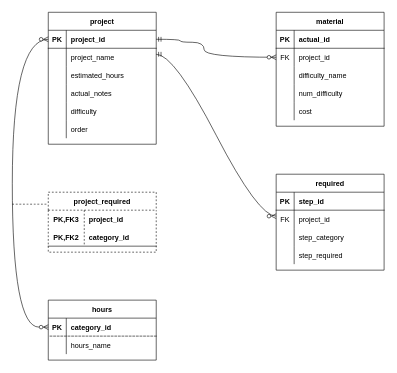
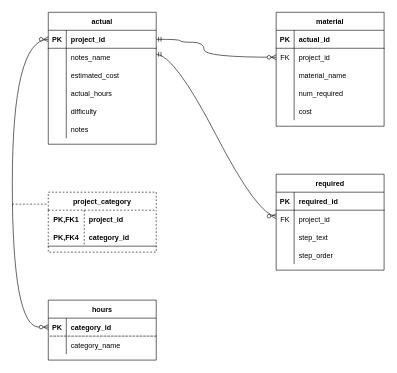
  <mxCell id="0" />
  <mxCell id="1" parent="0" />
- <mxCell id="2" value="project" style="shape=table;startSize=30;container=1;collapsible=1;childLayout=tableLayout;fixedRows=1;rowLines=0;fontStyle=1;align=center;resizeLast=1;" vertex="1" parent="1"><mxGeometry x="80" y="20" width="180" height="220" as="geometry" /></mxCell>
+ <mxCell id="2" value="actual" style="shape=table;startSize=30;container=1;collapsible=1;childLayout=tableLayout;fixedRows=1;rowLines=0;fontStyle=1;align=center;resizeLast=1;" vertex="1" parent="1"><mxGeometry x="80" y="20" width="180" height="220" as="geometry" /></mxCell>
  <mxCell id="3" value="" style="shape=tableRow;horizontal=0;startSize=0;swimlaneHead=0;swimlaneBody=0;fillColor=none;collapsible=0;dropTarget=0;points=[[0,0.5],[1,0.5]];portConstraint=eastwest;top=0;left=0;right=0;bottom=1;" vertex="1" parent="2"><mxGeometry y="30" width="180" height="30" as="geometry" /></mxCell>
  <mxCell id="4" value="PK" style="shape=partialRectangle;connectable=0;fillColor=none;top=0;left=0;bottom=0;right=0;fontStyle=1;overflow=hidden;" vertex="1" parent="3"><mxGeometry width="30" height="30" as="geometry"><mxRectangle width="30" height="30" as="alternateBounds" /></mxGeometry></mxCell>
  <mxCell id="5" value="project_id" style="shape=partialRectangle;connectable=0;fillColor=none;top=0;left=0;bottom=0;right=0;align=left;spacingLeft=6;fontStyle=1;overflow=hidden;" vertex="1" parent="3"><mxGeometry x="30" width="150" height="30" as="geometry"><mxRectangle width="150" height="30" as="alternateBounds" /></mxGeometry></mxCell>
  <mxCell id="6" value="" style="shape=tableRow;horizontal=0;startSize=0;swimlaneHead=0;swimlaneBody=0;fillColor=none;collapsible=0;dropTarget=0;points=[[0,0.5],[1,0.5]];portConstraint=eastwest;top=0;left=0;right=0;bottom=0;" vertex="1" parent="2"><mxGeometry y="60" width="180" height="30" as="geometry" /></mxCell>
  <mxCell id="7" value="" style="shape=partialRectangle;connectable=0;fillColor=none;top=0;left=0;bottom=0;right=0;editable=1;overflow=hidden;" vertex="1" parent="6"><mxGeometry width="30" height="30" as="geometry"><mxRectangle width="30" height="30" as="alternateBounds" /></mxGeometry></mxCell>
- <mxCell id="8" value="project_name" style="shape=partialRectangle;connectable=0;fillColor=none;top=0;left=0;bottom=0;right=0;align=left;spacingLeft=6;overflow=hidden;" vertex="1" parent="6"><mxGeometry x="30" width="150" height="30" as="geometry"><mxRectangle width="150" height="30" as="alternateBounds" /></mxGeometry></mxCell>
+ <mxCell id="8" value="notes_name" style="shape=partialRectangle;connectable=0;fillColor=none;top=0;left=0;bottom=0;right=0;align=left;spacingLeft=6;overflow=hidden;" vertex="1" parent="6"><mxGeometry x="30" width="150" height="30" as="geometry"><mxRectangle width="150" height="30" as="alternateBounds" /></mxGeometry></mxCell>
  <mxCell id="9" value="" style="shape=tableRow;horizontal=0;startSize=0;swimlaneHead=0;swimlaneBody=0;fillColor=none;collapsible=0;dropTarget=0;points=[[0,0.5],[1,0.5]];portConstraint=eastwest;top=0;left=0;right=0;bottom=0;" vertex="1" parent="2"><mxGeometry y="90" width="180" height="30" as="geometry" /></mxCell>
  <mxCell id="10" value="" style="shape=partialRectangle;connectable=0;fillColor=none;top=0;left=0;bottom=0;right=0;editable=1;overflow=hidden;" vertex="1" parent="9"><mxGeometry width="30" height="30" as="geometry"><mxRectangle width="30" height="30" as="alternateBounds" /></mxGeometry></mxCell>
- <mxCell id="11" value="estimated_hours" style="shape=partialRectangle;connectable=0;fillColor=none;top=0;left=0;bottom=0;right=0;align=left;spacingLeft=6;overflow=hidden;" vertex="1" parent="9"><mxGeometry x="30" width="150" height="30" as="geometry"><mxRectangle width="150" height="30" as="alternateBounds" /></mxGeometry></mxCell>
+ <mxCell id="11" value="estimated_cost" style="shape=partialRectangle;connectable=0;fillColor=none;top=0;left=0;bottom=0;right=0;align=left;spacingLeft=6;overflow=hidden;" vertex="1" parent="9"><mxGeometry x="30" width="150" height="30" as="geometry"><mxRectangle width="150" height="30" as="alternateBounds" /></mxGeometry></mxCell>
  <mxCell id="12" value="" style="shape=tableRow;horizontal=0;startSize=0;swimlaneHead=0;swimlaneBody=0;fillColor=none;collapsible=0;dropTarget=0;points=[[0,0.5],[1,0.5]];portConstraint=eastwest;top=0;left=0;right=0;bottom=0;" vertex="1" parent="2"><mxGeometry y="120" width="180" height="30" as="geometry" /></mxCell>
  <mxCell id="13" value="" style="shape=partialRectangle;connectable=0;fillColor=none;top=0;left=0;bottom=0;right=0;editable=1;overflow=hidden;" vertex="1" parent="12"><mxGeometry width="30" height="30" as="geometry"><mxRectangle width="30" height="30" as="alternateBounds" /></mxGeometry></mxCell>
- <mxCell id="14" value="actual_notes" style="shape=partialRectangle;connectable=0;fillColor=none;top=0;left=0;bottom=0;right=0;align=left;spacingLeft=6;overflow=hidden;" vertex="1" parent="12"><mxGeometry x="30" width="150" height="30" as="geometry"><mxRectangle width="150" height="30" as="alternateBounds" /></mxGeometry></mxCell>
+ <mxCell id="14" value="actual_hours" style="shape=partialRectangle;connectable=0;fillColor=none;top=0;left=0;bottom=0;right=0;align=left;spacingLeft=6;overflow=hidden;" vertex="1" parent="12"><mxGeometry x="30" width="150" height="30" as="geometry"><mxRectangle width="150" height="30" as="alternateBounds" /></mxGeometry></mxCell>
  <mxCell id="15" style="shape=tableRow;horizontal=0;startSize=0;swimlaneHead=0;swimlaneBody=0;fillColor=none;collapsible=0;dropTarget=0;points=[[0,0.5],[1,0.5]];portConstraint=eastwest;top=0;left=0;right=0;bottom=0;" vertex="1" parent="2"><mxGeometry y="150" width="180" height="30" as="geometry" /></mxCell>
  <mxCell id="16" style="shape=partialRectangle;connectable=0;fillColor=none;top=0;left=0;bottom=0;right=0;editable=1;overflow=hidden;" vertex="1" parent="15"><mxGeometry width="30" height="30" as="geometry"><mxRectangle width="30" height="30" as="alternateBounds" /></mxGeometry></mxCell>
  <mxCell id="17" value="difficulty" style="shape=partialRectangle;connectable=0;fillColor=none;top=0;left=0;bottom=0;right=0;align=left;spacingLeft=6;overflow=hidden;" vertex="1" parent="15"><mxGeometry x="30" width="150" height="30" as="geometry"><mxRectangle width="150" height="30" as="alternateBounds" /></mxGeometry></mxCell>
  <mxCell id="18" style="shape=tableRow;horizontal=0;startSize=0;swimlaneHead=0;swimlaneBody=0;fillColor=none;collapsible=0;dropTarget=0;points=[[0,0.5],[1,0.5]];portConstraint=eastwest;top=0;left=0;right=0;bottom=0;" vertex="1" parent="2"><mxGeometry y="180" width="180" height="30" as="geometry" /></mxCell>
  <mxCell id="19" style="shape=partialRectangle;connectable=0;fillColor=none;top=0;left=0;bottom=0;right=0;editable=1;overflow=hidden;" vertex="1" parent="18"><mxGeometry width="30" height="30" as="geometry"><mxRectangle width="30" height="30" as="alternateBounds" /></mxGeometry></mxCell>
- <mxCell id="20" value="order" style="shape=partialRectangle;connectable=0;fillColor=none;top=0;left=0;bottom=0;right=0;align=left;spacingLeft=6;overflow=hidden;" vertex="1" parent="18"><mxGeometry x="30" width="150" height="30" as="geometry"><mxRectangle width="150" height="30" as="alternateBounds" /></mxGeometry></mxCell>
- <mxCell id="21" value="project_required" style="shape=table;startSize=30;container=1;collapsible=1;childLayout=tableLayout;fixedRows=1;rowLines=0;fontStyle=1;align=center;resizeLast=1;dashed=1;" vertex="1" parent="1"><mxGeometry x="80" y="320" width="180" height="100" as="geometry" /></mxCell>
+ <mxCell id="20" value="notes" style="shape=partialRectangle;connectable=0;fillColor=none;top=0;left=0;bottom=0;right=0;align=left;spacingLeft=6;overflow=hidden;" vertex="1" parent="18"><mxGeometry x="30" width="150" height="30" as="geometry"><mxRectangle width="150" height="30" as="alternateBounds" /></mxGeometry></mxCell>
+ <mxCell id="21" value="project_category" style="shape=table;startSize=30;container=1;collapsible=1;childLayout=tableLayout;fixedRows=1;rowLines=0;fontStyle=1;align=center;resizeLast=1;dashed=1;" vertex="1" parent="1"><mxGeometry x="80" y="320" width="180" height="100" as="geometry" /></mxCell>
  <mxCell id="22" value="" style="shape=tableRow;horizontal=0;startSize=0;swimlaneHead=0;swimlaneBody=0;fillColor=none;collapsible=0;dropTarget=0;points=[[0,0.5],[1,0.5]];portConstraint=eastwest;top=0;left=0;right=0;bottom=0;" vertex="1" parent="21"><mxGeometry y="30" width="180" height="30" as="geometry" /></mxCell>
- <mxCell id="23" value="PK,FK3" style="shape=partialRectangle;connectable=0;fillColor=none;top=0;left=0;bottom=0;right=0;fontStyle=1;overflow=hidden;" vertex="1" parent="22"><mxGeometry width="60" height="30" as="geometry"><mxRectangle width="60" height="30" as="alternateBounds" /></mxGeometry></mxCell>
+ <mxCell id="23" value="PK,FK1" style="shape=partialRectangle;connectable=0;fillColor=none;top=0;left=0;bottom=0;right=0;fontStyle=1;overflow=hidden;" vertex="1" parent="22"><mxGeometry width="60" height="30" as="geometry"><mxRectangle width="60" height="30" as="alternateBounds" /></mxGeometry></mxCell>
  <mxCell id="24" value="project_id" style="shape=partialRectangle;connectable=0;fillColor=none;top=0;left=0;bottom=0;right=0;align=left;spacingLeft=6;fontStyle=1;overflow=hidden;" vertex="1" parent="22"><mxGeometry x="60" width="120" height="30" as="geometry"><mxRectangle width="120" height="30" as="alternateBounds" /></mxGeometry></mxCell>
  <mxCell id="25" value="" style="shape=tableRow;horizontal=0;startSize=0;swimlaneHead=0;swimlaneBody=0;fillColor=none;collapsible=0;dropTarget=0;points=[[0,0.5],[1,0.5]];portConstraint=eastwest;top=0;left=0;right=0;bottom=1;" vertex="1" parent="21"><mxGeometry y="60" width="180" height="30" as="geometry" /></mxCell>
- <mxCell id="26" value="PK,FK2" style="shape=partialRectangle;connectable=0;fillColor=none;top=0;left=0;bottom=0;right=0;fontStyle=1;overflow=hidden;" vertex="1" parent="25"><mxGeometry width="60" height="30" as="geometry"><mxRectangle width="60" height="30" as="alternateBounds" /></mxGeometry></mxCell>
+ <mxCell id="26" value="PK,FK4" style="shape=partialRectangle;connectable=0;fillColor=none;top=0;left=0;bottom=0;right=0;fontStyle=1;overflow=hidden;" vertex="1" parent="25"><mxGeometry width="60" height="30" as="geometry"><mxRectangle width="60" height="30" as="alternateBounds" /></mxGeometry></mxCell>
  <mxCell id="27" value="category_id" style="shape=partialRectangle;connectable=0;fillColor=none;top=0;left=0;bottom=0;right=0;align=left;spacingLeft=6;fontStyle=1;overflow=hidden;" vertex="1" parent="25"><mxGeometry x="60" width="120" height="30" as="geometry"><mxRectangle width="120" height="30" as="alternateBounds" /></mxGeometry></mxCell>
  <mxCell id="28" value="hours" style="shape=table;startSize=30;container=1;collapsible=1;childLayout=tableLayout;fixedRows=1;rowLines=0;fontStyle=1;align=center;resizeLast=1;" vertex="1" parent="1"><mxGeometry x="80" y="500" width="180" height="100" as="geometry" /></mxCell>
  <mxCell id="29" value="" style="shape=tableRow;horizontal=0;startSize=0;swimlaneHead=0;swimlaneBody=0;fillColor=none;collapsible=0;dropTarget=0;points=[[0,0.5],[1,0.5]];portConstraint=eastwest;top=0;left=0;right=0;bottom=1;dashed=1;" vertex="1" parent="28"><mxGeometry y="30" width="180" height="30" as="geometry" /></mxCell>
  <mxCell id="30" value="PK" style="shape=partialRectangle;connectable=0;fillColor=none;top=0;left=0;bottom=0;right=0;fontStyle=1;overflow=hidden;dashed=1;" vertex="1" parent="29"><mxGeometry width="30" height="30" as="geometry"><mxRectangle width="30" height="30" as="alternateBounds" /></mxGeometry></mxCell>
  <mxCell id="31" value="category_id" style="shape=partialRectangle;connectable=0;fillColor=none;top=0;left=0;bottom=0;right=0;align=left;spacingLeft=6;fontStyle=1;overflow=hidden;dashed=1;" vertex="1" parent="29"><mxGeometry x="30" width="150" height="30" as="geometry"><mxRectangle width="150" height="30" as="alternateBounds" /></mxGeometry></mxCell>
  <mxCell id="32" value="" style="shape=tableRow;horizontal=0;startSize=0;swimlaneHead=0;swimlaneBody=0;fillColor=none;collapsible=0;dropTarget=0;points=[[0,0.5],[1,0.5]];portConstraint=eastwest;top=0;left=0;right=0;bottom=0;dashed=1;" vertex="1" parent="28"><mxGeometry y="60" width="180" height="30" as="geometry" /></mxCell>
  <mxCell id="33" value="" style="shape=partialRectangle;connectable=0;fillColor=none;top=0;left=0;bottom=0;right=0;editable=1;overflow=hidden;dashed=1;" vertex="1" parent="32"><mxGeometry width="30" height="30" as="geometry"><mxRectangle width="30" height="30" as="alternateBounds" /></mxGeometry></mxCell>
- <mxCell id="34" value="hours_name" style="shape=partialRectangle;connectable=0;fillColor=none;top=0;left=0;bottom=0;right=0;align=left;spacingLeft=6;overflow=hidden;dashed=1;" vertex="1" parent="32"><mxGeometry x="30" width="150" height="30" as="geometry"><mxRectangle width="150" height="30" as="alternateBounds" /></mxGeometry></mxCell>
+ <mxCell id="34" value="category_name" style="shape=partialRectangle;connectable=0;fillColor=none;top=0;left=0;bottom=0;right=0;align=left;spacingLeft=6;overflow=hidden;dashed=1;" vertex="1" parent="32"><mxGeometry x="30" width="150" height="30" as="geometry"><mxRectangle width="150" height="30" as="alternateBounds" /></mxGeometry></mxCell>
  <mxCell id="35" value="material" style="shape=table;startSize=30;container=1;collapsible=1;childLayout=tableLayout;fixedRows=1;rowLines=0;fontStyle=1;align=center;resizeLast=1;" vertex="1" parent="1"><mxGeometry x="460" y="20" width="180" height="190" as="geometry" /></mxCell>
  <mxCell id="36" value="" style="shape=tableRow;horizontal=0;startSize=0;swimlaneHead=0;swimlaneBody=0;fillColor=none;collapsible=0;dropTarget=0;points=[[0,0.5],[1,0.5]];portConstraint=eastwest;top=0;left=0;right=0;bottom=1;" vertex="1" parent="35"><mxGeometry y="30" width="180" height="30" as="geometry" /></mxCell>
  <mxCell id="37" value="PK" style="shape=partialRectangle;connectable=0;fillColor=none;top=0;left=0;bottom=0;right=0;fontStyle=1;overflow=hidden;" vertex="1" parent="36"><mxGeometry width="30" height="30" as="geometry"><mxRectangle width="30" height="30" as="alternateBounds" /></mxGeometry></mxCell>
  <mxCell id="38" value="actual_id" style="shape=partialRectangle;connectable=0;fillColor=none;top=0;left=0;bottom=0;right=0;align=left;spacingLeft=6;fontStyle=1;overflow=hidden;" vertex="1" parent="36"><mxGeometry x="30" width="150" height="30" as="geometry"><mxRectangle width="150" height="30" as="alternateBounds" /></mxGeometry></mxCell>
  <mxCell id="39" value="" style="shape=tableRow;horizontal=0;startSize=0;swimlaneHead=0;swimlaneBody=0;fillColor=none;collapsible=0;dropTarget=0;points=[[0,0.5],[1,0.5]];portConstraint=eastwest;top=0;left=0;right=0;bottom=0;" vertex="1" parent="35"><mxGeometry y="60" width="180" height="30" as="geometry" /></mxCell>
  <mxCell id="40" value="FK" style="shape=partialRectangle;connectable=0;fillColor=none;top=0;left=0;bottom=0;right=0;editable=1;overflow=hidden;" vertex="1" parent="39"><mxGeometry width="30" height="30" as="geometry"><mxRectangle width="30" height="30" as="alternateBounds" /></mxGeometry></mxCell>
  <mxCell id="41" value="project_id" style="shape=partialRectangle;connectable=0;fillColor=none;top=0;left=0;bottom=0;right=0;align=left;spacingLeft=6;overflow=hidden;" vertex="1" parent="39"><mxGeometry x="30" width="150" height="30" as="geometry"><mxRectangle width="150" height="30" as="alternateBounds" /></mxGeometry></mxCell>
  <mxCell id="42" value="" style="shape=tableRow;horizontal=0;startSize=0;swimlaneHead=0;swimlaneBody=0;fillColor=none;collapsible=0;dropTarget=0;points=[[0,0.5],[1,0.5]];portConstraint=eastwest;top=0;left=0;right=0;bottom=0;" vertex="1" parent="35"><mxGeometry y="90" width="180" height="30" as="geometry" /></mxCell>
  <mxCell id="43" value="" style="shape=partialRectangle;connectable=0;fillColor=none;top=0;left=0;bottom=0;right=0;editable=1;overflow=hidden;" vertex="1" parent="42"><mxGeometry width="30" height="30" as="geometry"><mxRectangle width="30" height="30" as="alternateBounds" /></mxGeometry></mxCell>
- <mxCell id="44" value="difficulty_name" style="shape=partialRectangle;connectable=0;fillColor=none;top=0;left=0;bottom=0;right=0;align=left;spacingLeft=6;overflow=hidden;" vertex="1" parent="42"><mxGeometry x="30" width="150" height="30" as="geometry"><mxRectangle width="150" height="30" as="alternateBounds" /></mxGeometry></mxCell>
+ <mxCell id="44" value="material_name" style="shape=partialRectangle;connectable=0;fillColor=none;top=0;left=0;bottom=0;right=0;align=left;spacingLeft=6;overflow=hidden;" vertex="1" parent="42"><mxGeometry x="30" width="150" height="30" as="geometry"><mxRectangle width="150" height="30" as="alternateBounds" /></mxGeometry></mxCell>
  <mxCell id="45" value="" style="shape=tableRow;horizontal=0;startSize=0;swimlaneHead=0;swimlaneBody=0;fillColor=none;collapsible=0;dropTarget=0;points=[[0,0.5],[1,0.5]];portConstraint=eastwest;top=0;left=0;right=0;bottom=0;" vertex="1" parent="35"><mxGeometry y="120" width="180" height="30" as="geometry" /></mxCell>
  <mxCell id="46" value="" style="shape=partialRectangle;connectable=0;fillColor=none;top=0;left=0;bottom=0;right=0;editable=1;overflow=hidden;" vertex="1" parent="45"><mxGeometry width="30" height="30" as="geometry"><mxRectangle width="30" height="30" as="alternateBounds" /></mxGeometry></mxCell>
- <mxCell id="47" value="num_difficulty" style="shape=partialRectangle;connectable=0;fillColor=none;top=0;left=0;bottom=0;right=0;align=left;spacingLeft=6;overflow=hidden;" vertex="1" parent="45"><mxGeometry x="30" width="150" height="30" as="geometry"><mxRectangle width="150" height="30" as="alternateBounds" /></mxGeometry></mxCell>
+ <mxCell id="47" value="num_required" style="shape=partialRectangle;connectable=0;fillColor=none;top=0;left=0;bottom=0;right=0;align=left;spacingLeft=6;overflow=hidden;" vertex="1" parent="45"><mxGeometry x="30" width="150" height="30" as="geometry"><mxRectangle width="150" height="30" as="alternateBounds" /></mxGeometry></mxCell>
  <mxCell id="48" style="shape=tableRow;horizontal=0;startSize=0;swimlaneHead=0;swimlaneBody=0;fillColor=none;collapsible=0;dropTarget=0;points=[[0,0.5],[1,0.5]];portConstraint=eastwest;top=0;left=0;right=0;bottom=0;" vertex="1" parent="35"><mxGeometry y="150" width="180" height="30" as="geometry" /></mxCell>
  <mxCell id="49" style="shape=partialRectangle;connectable=0;fillColor=none;top=0;left=0;bottom=0;right=0;editable=1;overflow=hidden;" vertex="1" parent="48"><mxGeometry width="30" height="30" as="geometry"><mxRectangle width="30" height="30" as="alternateBounds" /></mxGeometry></mxCell>
  <mxCell id="50" value="cost" style="shape=partialRectangle;connectable=0;fillColor=none;top=0;left=0;bottom=0;right=0;align=left;spacingLeft=6;overflow=hidden;" vertex="1" parent="48"><mxGeometry x="30" width="150" height="30" as="geometry"><mxRectangle width="150" height="30" as="alternateBounds" /></mxGeometry></mxCell>
  <mxCell id="51" value="required" style="shape=table;startSize=30;container=1;collapsible=1;childLayout=tableLayout;fixedRows=1;rowLines=0;fontStyle=1;align=center;resizeLast=1;" vertex="1" parent="1"><mxGeometry x="460" y="290" width="180" height="160" as="geometry" /></mxCell>
  <mxCell id="52" value="" style="shape=tableRow;horizontal=0;startSize=0;swimlaneHead=0;swimlaneBody=0;fillColor=none;collapsible=0;dropTarget=0;points=[[0,0.5],[1,0.5]];portConstraint=eastwest;top=0;left=0;right=0;bottom=1;" vertex="1" parent="51"><mxGeometry y="30" width="180" height="30" as="geometry" /></mxCell>
  <mxCell id="53" value="PK" style="shape=partialRectangle;connectable=0;fillColor=none;top=0;left=0;bottom=0;right=0;fontStyle=1;overflow=hidden;" vertex="1" parent="52"><mxGeometry width="30" height="30" as="geometry"><mxRectangle width="30" height="30" as="alternateBounds" /></mxGeometry></mxCell>
- <mxCell id="54" value="step_id" style="shape=partialRectangle;connectable=0;fillColor=none;top=0;left=0;bottom=0;right=0;align=left;spacingLeft=6;fontStyle=1;overflow=hidden;" vertex="1" parent="52"><mxGeometry x="30" width="150" height="30" as="geometry"><mxRectangle width="150" height="30" as="alternateBounds" /></mxGeometry></mxCell>
+ <mxCell id="54" value="required_id" style="shape=partialRectangle;connectable=0;fillColor=none;top=0;left=0;bottom=0;right=0;align=left;spacingLeft=6;fontStyle=1;overflow=hidden;" vertex="1" parent="52"><mxGeometry x="30" width="150" height="30" as="geometry"><mxRectangle width="150" height="30" as="alternateBounds" /></mxGeometry></mxCell>
  <mxCell id="55" value="" style="shape=tableRow;horizontal=0;startSize=0;swimlaneHead=0;swimlaneBody=0;fillColor=none;collapsible=0;dropTarget=0;points=[[0,0.5],[1,0.5]];portConstraint=eastwest;top=0;left=0;right=0;bottom=0;" vertex="1" parent="51"><mxGeometry y="60" width="180" height="30" as="geometry" /></mxCell>
  <mxCell id="56" value="FK" style="shape=partialRectangle;connectable=0;fillColor=none;top=0;left=0;bottom=0;right=0;editable=1;overflow=hidden;" vertex="1" parent="55"><mxGeometry width="30" height="30" as="geometry"><mxRectangle width="30" height="30" as="alternateBounds" /></mxGeometry></mxCell>
  <mxCell id="57" value="project_id" style="shape=partialRectangle;connectable=0;fillColor=none;top=0;left=0;bottom=0;right=0;align=left;spacingLeft=6;overflow=hidden;" vertex="1" parent="55"><mxGeometry x="30" width="150" height="30" as="geometry"><mxRectangle width="150" height="30" as="alternateBounds" /></mxGeometry></mxCell>
  <mxCell id="58" value="" style="shape=tableRow;horizontal=0;startSize=0;swimlaneHead=0;swimlaneBody=0;fillColor=none;collapsible=0;dropTarget=0;points=[[0,0.5],[1,0.5]];portConstraint=eastwest;top=0;left=0;right=0;bottom=0;" vertex="1" parent="51"><mxGeometry y="90" width="180" height="30" as="geometry" /></mxCell>
  <mxCell id="59" value="" style="shape=partialRectangle;connectable=0;fillColor=none;top=0;left=0;bottom=0;right=0;editable=1;overflow=hidden;" vertex="1" parent="58"><mxGeometry width="30" height="30" as="geometry"><mxRectangle width="30" height="30" as="alternateBounds" /></mxGeometry></mxCell>
- <mxCell id="60" value="step_category" style="shape=partialRectangle;connectable=0;fillColor=none;top=0;left=0;bottom=0;right=0;align=left;spacingLeft=6;overflow=hidden;" vertex="1" parent="58"><mxGeometry x="30" width="150" height="30" as="geometry"><mxRectangle width="150" height="30" as="alternateBounds" /></mxGeometry></mxCell>
+ <mxCell id="60" value="step_text" style="shape=partialRectangle;connectable=0;fillColor=none;top=0;left=0;bottom=0;right=0;align=left;spacingLeft=6;overflow=hidden;" vertex="1" parent="58"><mxGeometry x="30" width="150" height="30" as="geometry"><mxRectangle width="150" height="30" as="alternateBounds" /></mxGeometry></mxCell>
  <mxCell id="61" value="" style="shape=tableRow;horizontal=0;startSize=0;swimlaneHead=0;swimlaneBody=0;fillColor=none;collapsible=0;dropTarget=0;points=[[0,0.5],[1,0.5]];portConstraint=eastwest;top=0;left=0;right=0;bottom=0;" vertex="1" parent="51"><mxGeometry y="120" width="180" height="30" as="geometry" /></mxCell>
  <mxCell id="62" value="" style="shape=partialRectangle;connectable=0;fillColor=none;top=0;left=0;bottom=0;right=0;editable=1;overflow=hidden;" vertex="1" parent="61"><mxGeometry width="30" height="30" as="geometry"><mxRectangle width="30" height="30" as="alternateBounds" /></mxGeometry></mxCell>
- <mxCell id="63" value="step_required" style="shape=partialRectangle;connectable=0;fillColor=none;top=0;left=0;bottom=0;right=0;align=left;spacingLeft=6;overflow=hidden;" vertex="1" parent="61"><mxGeometry x="30" width="150" height="30" as="geometry"><mxRectangle width="150" height="30" as="alternateBounds" /></mxGeometry></mxCell>
+ <mxCell id="63" value="step_order" style="shape=partialRectangle;connectable=0;fillColor=none;top=0;left=0;bottom=0;right=0;align=left;spacingLeft=6;overflow=hidden;" vertex="1" parent="61"><mxGeometry x="30" width="150" height="30" as="geometry"><mxRectangle width="150" height="30" as="alternateBounds" /></mxGeometry></mxCell>
  <mxCell id="64" value="" style="edgeStyle=orthogonalEdgeStyle;fontSize=12;html=1;endArrow=ERzeroToMany;endFill=1;rounded=0;curved=1;exitX=0;exitY=0.5;exitDx=0;exitDy=0;startArrow=ERzeroToMany;startFill=0;" edge="1" parent="1" source="29"><mxGeometry width="100" height="100" relative="1" as="geometry"><mxPoint y="165" as="sourcePoint" x="-20" /><mxPoint x="80" y="65" as="targetPoint" /><Array as="points"><mxPoint x="20" y="545" /><mxPoint x="20" y="65" /></Array></mxGeometry></mxCell>
  <mxCell id="65" value="" style="edgeStyle=orthogonalEdgeStyle;fontSize=12;html=1;endArrow=ERzeroToMany;startArrow=ERmandOne;rounded=0;curved=1;entryX=0;entryY=0.5;entryDx=0;entryDy=0;exitX=1;exitY=0.5;exitDx=0;exitDy=0;" edge="1" parent="1" source="3" target="39"><mxGeometry width="100" height="100" relative="1" as="geometry"><mxPoint x="290" y="110" as="sourcePoint" /><mxPoint x="390" y="10" as="targetPoint" /><Array as="points"><mxPoint x="300" y="65" /><mxPoint x="300" y="70" /><mxPoint x="340" y="70" /><mxPoint x="340" y="95" /></Array></mxGeometry></mxCell>
  <mxCell id="66" value="" style="edgeStyle=entityRelationEdgeStyle;fontSize=12;html=1;endArrow=ERzeroToMany;startArrow=ERmandOne;rounded=0;curved=1;" edge="1" parent="1"><mxGeometry width="100" height="100" relative="1" as="geometry"><mxPoint x="260" y="90" as="sourcePoint" /><mxPoint x="460" y="360" as="targetPoint" /></mxGeometry></mxCell>
  <mxCell id="67" value="" style="endArrow=none;html=1;rounded=0;curved=1;dashed=1;" edge="1" parent="1"><mxGeometry relative="1" as="geometry"><mxPoint x="20" y="340" as="sourcePoint" /><mxPoint x="80" y="340" as="targetPoint" /></mxGeometry></mxCell>
